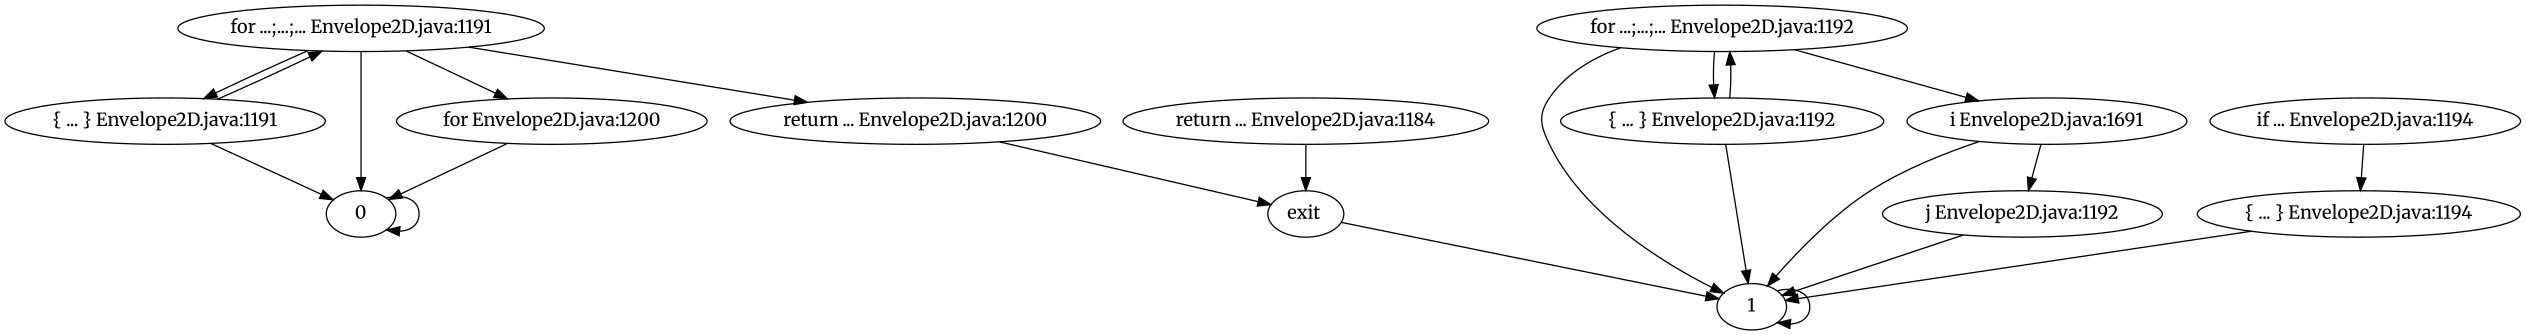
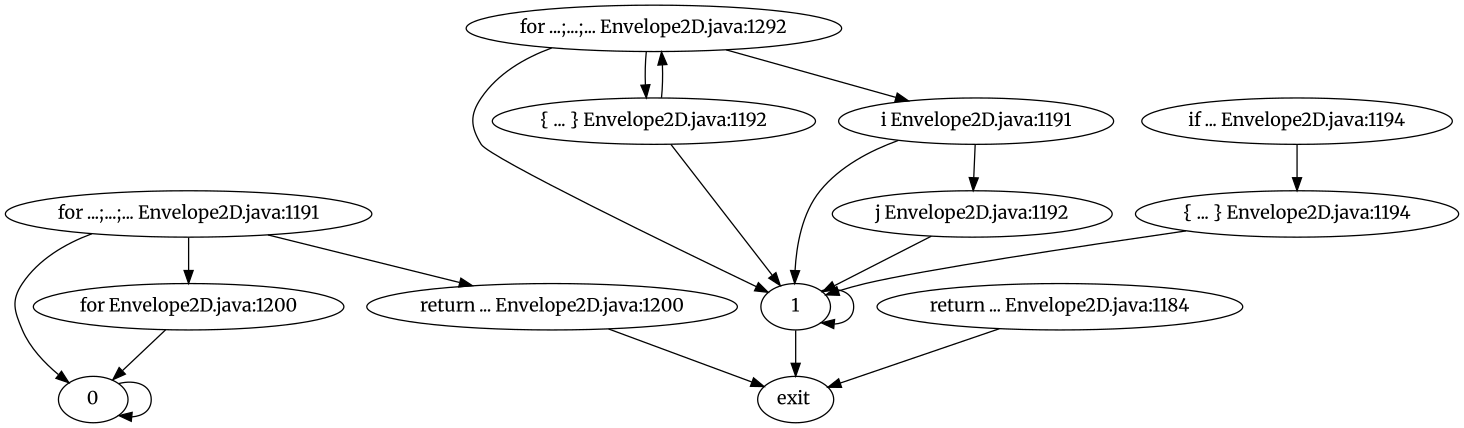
  strict digraph {
    fontname=Merriweather
    node [fontname=Merriweather]
    edge [fontname=Merriweather]
    "for ...;...;... Envelope2D.java:1191"
-   "{ ... } Envelope2D.java:1191"
    0
    n4 [label="for Envelope2D.java:1200"]
    "return ... Envelope2D.java:1200"
    "exit "
    1
    "return ... Envelope2D.java:1184"
-   "for ...;...;... Envelope2D.java:1192"
+   "for ...;...;... Envelope2D.java:1192" [label="for ...;...;... Envelope2D.java:1292"]
    "{ ... } Envelope2D.java:1192"
-   "i Envelope2D.java:1191" [label="i Envelope2D.java:1691"]
+   "i Envelope2D.java:1191"
    "j Envelope2D.java:1192"
    "if ... Envelope2D.java:1194"
    "{ ... } Envelope2D.java:1194"
-   "for ...;...;... Envelope2D.java:1191" -> "{ ... } Envelope2D.java:1191"
    "for ...;...;... Envelope2D.java:1191" -> 0
    "for ...;...;... Envelope2D.java:1191" -> n4
    "for ...;...;... Envelope2D.java:1191" -> "return ... Envelope2D.java:1200"
-   "{ ... } Envelope2D.java:1191" -> "for ...;...;... Envelope2D.java:1191"
-   "{ ... } Envelope2D.java:1191" -> 0
    0 -> 0
    n4 -> 0
    "return ... Envelope2D.java:1200" -> "exit "
-   "exit " -> 1
+   1 -> "exit "
    1 -> 1
    "return ... Envelope2D.java:1184" -> "exit "
    "for ...;...;... Envelope2D.java:1192" -> 1
    "for ...;...;... Envelope2D.java:1192" -> "{ ... } Envelope2D.java:1192"
    "for ...;...;... Envelope2D.java:1192" -> "i Envelope2D.java:1191"
    "{ ... } Envelope2D.java:1192" -> 1
    "{ ... } Envelope2D.java:1192" -> "for ...;...;... Envelope2D.java:1192"
    "i Envelope2D.java:1191" -> 1
    "i Envelope2D.java:1191" -> "j Envelope2D.java:1192"
    "j Envelope2D.java:1192" -> 1
    "if ... Envelope2D.java:1194" -> "{ ... } Envelope2D.java:1194"
    "{ ... } Envelope2D.java:1194" -> 1
  }
